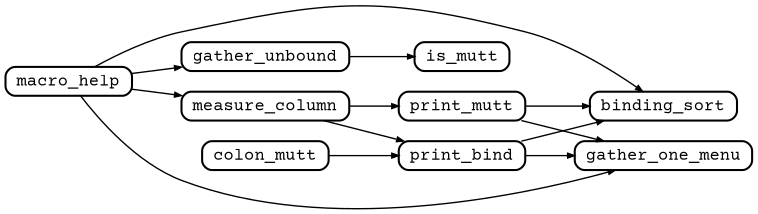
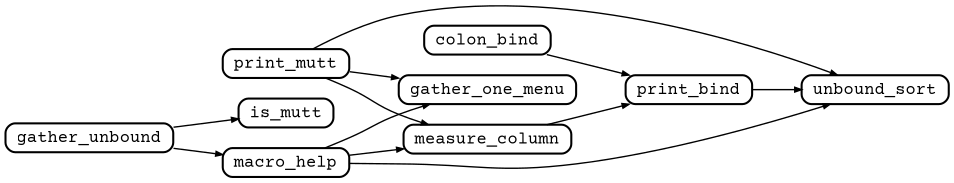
  digraph {
    compound=true
    fontname="Courier Prime"
    nodesep=0.2
    rankdir=LR
    ranksep=0.5
    node [color=black fillcolor="#ffffff" fontname="Courier Prime" fontsize=12 penwidth=1.5 shape=Mrecord style=filled]
    edge [arrowsize=0.5 fontname="Courier Prime" penwidth=1.0]
-   colon_bind [height=0.2 label=colon_mutt]
+   colon_bind [height=0.2]
    print_bind [height=0.2]
-   binding_sort [height=0.2]
+   binding_sort [height=0.2 label=unbound_sort]
    gather_one_menu [height=0.2]
    measure_column [height=0.2]
    n6 [height=0.2 label=print_mutt]
    gather_unbound [height=0.2]
    n8 [height=0.2 label=is_mutt]
    n9 [height=0.2 label=macro_help]
    colon_bind -> print_bind
    print_bind -> binding_sort
-   print_bind -> gather_one_menu
    measure_column -> print_bind
    n6 -> binding_sort
    n6 -> gather_one_menu
-   measure_column -> n6
+   n6 -> measure_column
    gather_unbound -> n8
    n9 -> binding_sort
    n9 -> gather_one_menu
    n9 -> measure_column
-   n9 -> gather_unbound
+   gather_unbound -> n9
  }
